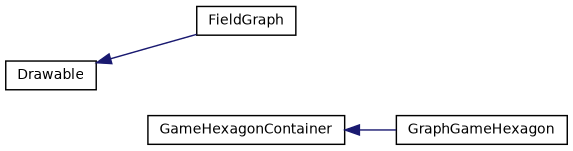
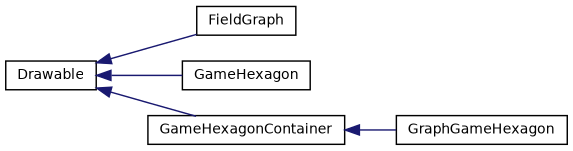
  digraph {
    rankdir=LR
    node [color=black fillcolor=white fontname=Helvetica fontsize=10 shape=record style=filled]
    edge [color=midnightblue dir=back fontname=Helvetica fontsize=10 labelfontname=Helvetica labelfontsize=10 style=solid]
    n1 [height=0.2 label=GraphGameHexagon width=0.4]
    n2 [height=0.2 label=Drawable width=0.4]
    n3 [height=0.2 label=FieldGraph width=0.4]
+   n4 [height=0.2 label=GameHexagon width=0.4]
    n5 [height=0.2 label=GameHexagonContainer width=0.4]
    n2 -> n3
+   n2 -> n4
+   n2 -> n5
    n5 -> n1
  }
